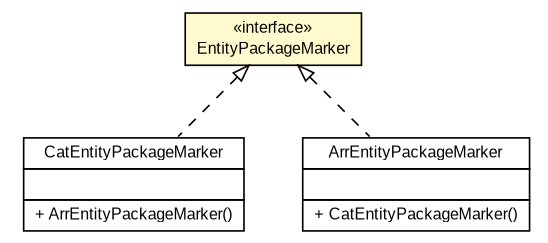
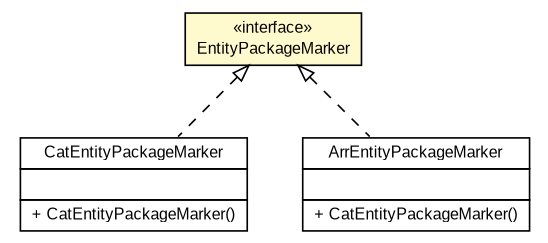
  digraph {
    nodesep=0.25
    ranksep=0.5
    node [fontcolor=black fontname=arial fontsize=10.0 shape=plaintext]
    edge [arrowtail=empty dir=back fontname=arial fontsize=10 headport=p labelfontname=arial labelfontsize=10 style=dashed tailport=p]
    n1 [label=<<table title="br.gov.to.sefaz.persistence.configuration.EntityPackageMarker" border="0" cellborder="1" cellspacing="0" cellpadding="2" port="p" bgcolor="lemonChiffon" href="./EntityPackageMarker.html"> 		<tr><td><table border="0" cellspacing="0" cellpadding="1"> <tr><td align="center" balign="center"> &#171;interface&#187; </td></tr> <tr><td align="center" balign="center"> EntityPackageMarker </td></tr> 		</table></td></tr> 		</table>>]
-   n2 [label=<<table title="br.gov.to.sefaz.cat.persistence.entity.CatEntityPackageMarker" border="0" cellborder="1" cellspacing="0" cellpadding="2" port="p" href="../../cat/persistence/entity/CatEntityPackageMarker.html"> 		<tr><td><table border="0" cellspacing="0" cellpadding="1"> <tr><td align="center" balign="center"> CatEntityPackageMarker </td></tr> 		</table></td></tr> 		<tr><td><table border="0" cellspacing="0" cellpadding="1"> <tr><td align="left" balign="left">  </td></tr> 		</table></td></tr> 		<tr><td><table border="0" cellspacing="0" cellpadding="1"> <tr><td align="left" balign="left"> + ArrEntityPackageMarker() </td></tr> 		</table></td></tr> 		</table>>]
+   n2 [label=<<table title="br.gov.to.sefaz.cat.persistence.entity.CatEntityPackageMarker" border="0" cellborder="1" cellspacing="0" cellpadding="2" port="p" href="../../cat/persistence/entity/CatEntityPackageMarker.html"> 		<tr><td><table border="0" cellspacing="0" cellpadding="1"> <tr><td align="center" balign="center"> CatEntityPackageMarker </td></tr> 		</table></td></tr> 		<tr><td><table border="0" cellspacing="0" cellpadding="1"> <tr><td align="left" balign="left">  </td></tr> 		</table></td></tr> 		<tr><td><table border="0" cellspacing="0" cellpadding="1"> <tr><td align="left" balign="left"> + CatEntityPackageMarker() </td></tr> 		</table></td></tr> 		</table>>]
    n3 [label=<<table title="br.gov.to.sefaz.arr.parametros.persistence.entity.ArrEntityPackageMarker" border="0" cellborder="1" cellspacing="0" cellpadding="2" port="p" href="../../arr/parametros/persistence/entity/ArrEntityPackageMarker.html"> 		<tr><td><table border="0" cellspacing="0" cellpadding="1"> <tr><td align="center" balign="center"> ArrEntityPackageMarker </td></tr> 		</table></td></tr> 		<tr><td><table border="0" cellspacing="0" cellpadding="1"> <tr><td align="left" balign="left">  </td></tr> 		</table></td></tr> 		<tr><td><table border="0" cellspacing="0" cellpadding="1"> <tr><td align="left" balign="left"> + CatEntityPackageMarker() </td></tr> 		</table></td></tr> 		</table>>]
    n1 -> n2
    n1 -> n3
  }
